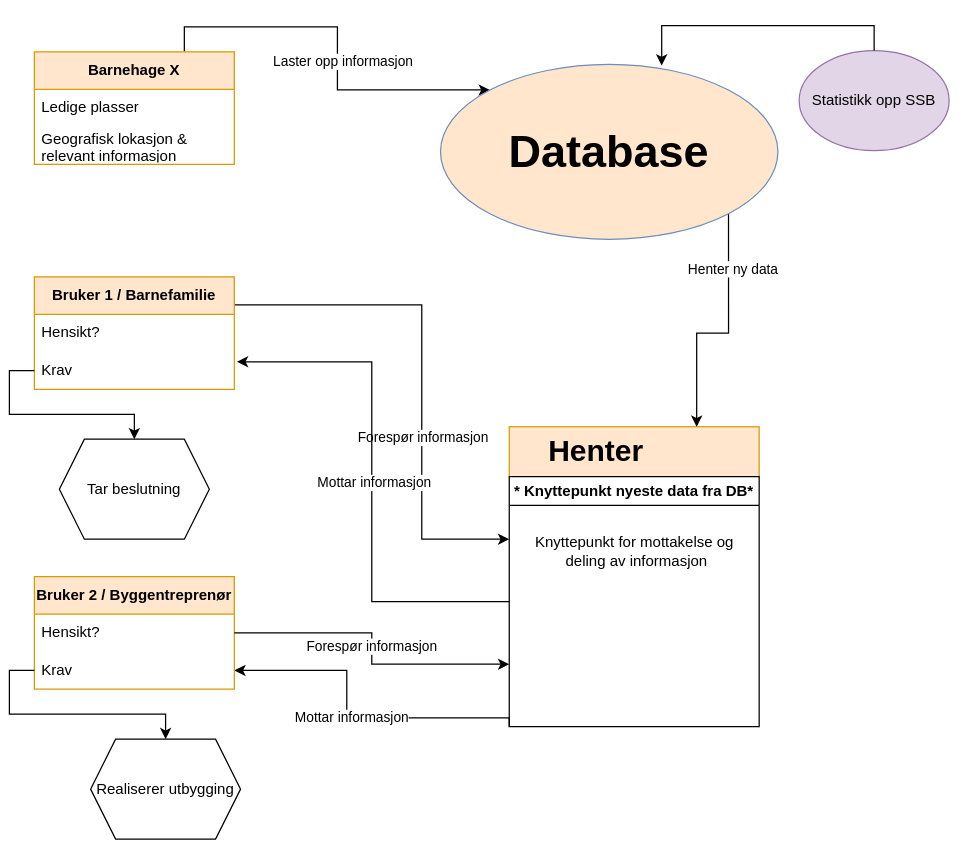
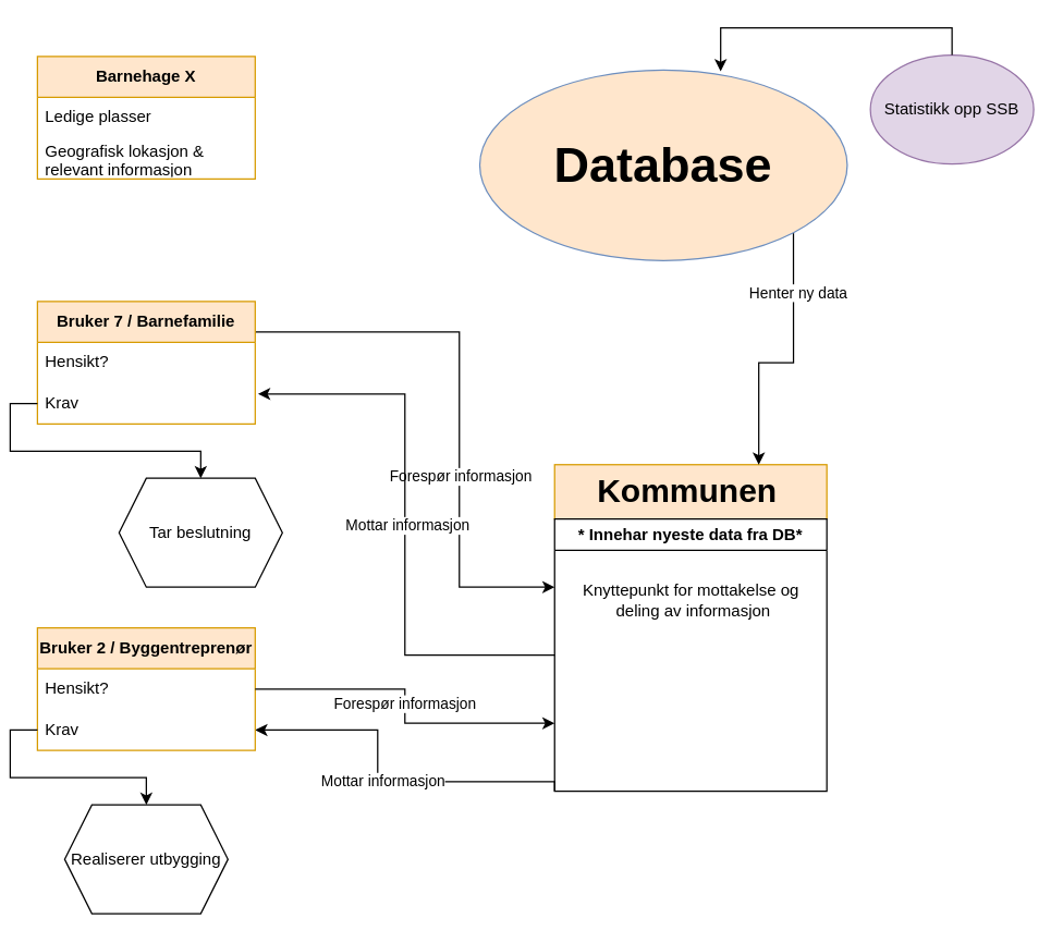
  <mxCell id="0" />
  <mxCell id="1" parent="0" />
  <mxCell id="2" style="edgeStyle=orthogonalEdgeStyle;rounded=0;orthogonalLoop=1;jettySize=auto;html=1;exitX=1;exitY=0.25;exitDx=0;exitDy=0;entryX=0;entryY=0.25;entryDx=0;entryDy=0;" edge="1" parent="1" source="4" target="10"><mxGeometry relative="1" as="geometry"><Array as="points"><mxPoint x="330" y="244" /><mxPoint x="330" y="431" /></Array></mxGeometry></mxCell>
  <mxCell id="3" value="Forespør informasjon" style="edgeLabel;html=1;align=center;verticalAlign=middle;resizable=0;points=[];" vertex="1" connectable="0" parent="2"><mxGeometry x="0.252" relative="1" as="geometry"><mxPoint y="1" as="offset" /></mxGeometry></mxCell>
- <mxCell id="4" value="&lt;b&gt;Bruker 1 / Barnefamilie&lt;/b&gt;" style="swimlane;fontStyle=0;childLayout=stackLayout;horizontal=1;startSize=30;horizontalStack=0;resizeParent=1;resizeParentMax=0;resizeLast=0;collapsible=1;marginBottom=0;whiteSpace=wrap;html=1;fillColor=#ffe6cc;strokeColor=#d79b00;" vertex="1" parent="1"><mxGeometry x="20" y="221" width="160" height="90" as="geometry" /></mxCell>
+ <mxCell id="4" value="&lt;b&gt;Bruker 7 / Barnefamilie&lt;/b&gt;" style="swimlane;fontStyle=0;childLayout=stackLayout;horizontal=1;startSize=30;horizontalStack=0;resizeParent=1;resizeParentMax=0;resizeLast=0;collapsible=1;marginBottom=0;whiteSpace=wrap;html=1;fillColor=#ffe6cc;strokeColor=#d79b00;" vertex="1" parent="1"><mxGeometry x="20" y="221" width="160" height="90" as="geometry" /></mxCell>
  <mxCell id="5" value="Hensikt?" style="text;strokeColor=none;fillColor=none;align=left;verticalAlign=middle;spacingLeft=4;spacingRight=4;overflow=hidden;points=[[0,0.5],[1,0.5]];portConstraint=eastwest;rotatable=0;whiteSpace=wrap;html=1;" vertex="1" parent="4"><mxGeometry y="30" width="160" height="30" as="geometry" /></mxCell>
  <mxCell id="6" value="Krav" style="text;strokeColor=none;fillColor=none;align=left;verticalAlign=middle;spacingLeft=4;spacingRight=4;overflow=hidden;points=[[0,0.5],[1,0.5]];portConstraint=eastwest;rotatable=0;whiteSpace=wrap;html=1;" vertex="1" parent="4"><mxGeometry y="60" width="160" height="30" as="geometry" /></mxCell>
- <mxCell id="7" value="&lt;h1&gt;&amp;nbsp; &amp;nbsp; Henter&lt;/h1&gt;&lt;p&gt;&lt;br&gt;&lt;/p&gt;" style="text;html=1;strokeColor=#d79b00;fillColor=#ffe6cc;spacing=5;spacingTop=-20;whiteSpace=wrap;overflow=hidden;rounded=0;" vertex="1" parent="1"><mxGeometry x="400" y="341" width="200" height="40" as="geometry" /></mxCell>
+ <mxCell id="7" value="&lt;h1&gt;&amp;nbsp; &amp;nbsp; Kommunen&lt;/h1&gt;&lt;p&gt;&lt;br&gt;&lt;/p&gt;" style="text;html=1;strokeColor=#d79b00;fillColor=#ffe6cc;spacing=5;spacingTop=-20;whiteSpace=wrap;overflow=hidden;rounded=0;" vertex="1" parent="1"><mxGeometry x="400" y="341" width="200" height="40" as="geometry" /></mxCell>
  <mxCell id="8" style="edgeStyle=orthogonalEdgeStyle;rounded=0;orthogonalLoop=1;jettySize=auto;html=1;exitX=0;exitY=1;exitDx=0;exitDy=0;entryX=1;entryY=0.5;entryDx=0;entryDy=0;" edge="1" parent="1" source="10" target="14"><mxGeometry relative="1" as="geometry"><Array as="points"><mxPoint x="400" y="574" /><mxPoint x="270" y="574" /><mxPoint x="270" y="536" /></Array></mxGeometry></mxCell>
  <mxCell id="9" value="Mottar informasjon" style="edgeLabel;html=1;align=center;verticalAlign=middle;resizable=0;points=[];" vertex="1" connectable="0" parent="8"><mxGeometry x="0.043" y="-3" relative="1" as="geometry"><mxPoint as="offset" /></mxGeometry></mxCell>
- <mxCell id="10" value="* Knyttepunkt nyeste data fra DB*" style="swimlane;whiteSpace=wrap;html=1;" vertex="1" parent="1"><mxGeometry x="400" y="381" width="200" height="200" as="geometry" /></mxCell>
+ <mxCell id="10" value="* Innehar nyeste data fra DB*" style="swimlane;whiteSpace=wrap;html=1;" vertex="1" parent="1"><mxGeometry x="400" y="381" width="200" height="200" as="geometry" /></mxCell>
  <mxCell id="11" value="Knyttepunkt for mottakelse og&lt;br&gt;&amp;nbsp;deling av informasjon&lt;br&gt;" style="text;html=1;align=center;verticalAlign=middle;resizable=0;points=[];autosize=1;strokeColor=none;fillColor=none;" vertex="1" parent="10"><mxGeometry x="10" y="40" width="180" height="40" as="geometry" /></mxCell>
  <mxCell id="12" value="&lt;b&gt;Bruker 2 / Byggentreprenør&lt;/b&gt;" style="swimlane;fontStyle=0;childLayout=stackLayout;horizontal=1;startSize=30;horizontalStack=0;resizeParent=1;resizeParentMax=0;resizeLast=0;collapsible=1;marginBottom=0;whiteSpace=wrap;html=1;fillColor=#ffe6cc;strokeColor=#d79b00;" vertex="1" parent="1"><mxGeometry x="20" y="461" width="160" height="90" as="geometry" /></mxCell>
  <mxCell id="13" value="Hensikt?" style="text;strokeColor=none;fillColor=none;align=left;verticalAlign=middle;spacingLeft=4;spacingRight=4;overflow=hidden;points=[[0,0.5],[1,0.5]];portConstraint=eastwest;rotatable=0;whiteSpace=wrap;html=1;" vertex="1" parent="12"><mxGeometry y="30" width="160" height="30" as="geometry" /></mxCell>
  <mxCell id="14" value="Krav" style="text;strokeColor=none;fillColor=none;align=left;verticalAlign=middle;spacingLeft=4;spacingRight=4;overflow=hidden;points=[[0,0.5],[1,0.5]];portConstraint=eastwest;rotatable=0;whiteSpace=wrap;html=1;" vertex="1" parent="12"><mxGeometry y="60" width="160" height="30" as="geometry" /></mxCell>
- <mxCell id="15" value="Realiserer utbygging" style="shape=hexagon;perimeter=hexagonPerimeter2;whiteSpace=wrap;html=1;fixedSize=1;" vertex="1" parent="1"><mxGeometry x="65" y="591" width="120" height="80" as="geometry" /></mxCell>
- <mxCell id="16" value="Tar beslutning" style="shape=hexagon;perimeter=hexagonPerimeter2;whiteSpace=wrap;html=1;fixedSize=1;" vertex="1" parent="1"><mxGeometry x="40" y="351" width="120" height="80" as="geometry" /></mxCell>
+ <mxCell id="15" value="Realiserer utbygging" style="shape=hexagon;perimeter=hexagonPerimeter2;whiteSpace=wrap;html=1;fixedSize=1;" vertex="1" parent="1"><mxGeometry x="40" y="591" width="120" height="80" as="geometry" /></mxCell>
+ <mxCell id="16" value="Tar beslutning" style="shape=hexagon;perimeter=hexagonPerimeter2;whiteSpace=wrap;html=1;fixedSize=1;" vertex="1" parent="1"><mxGeometry x="80" y="351" width="120" height="80" as="geometry" /></mxCell>
  <mxCell id="17" style="edgeStyle=orthogonalEdgeStyle;rounded=0;orthogonalLoop=1;jettySize=auto;html=1;exitX=0;exitY=0.5;exitDx=0;exitDy=0;entryX=0.5;entryY=0;entryDx=0;entryDy=0;" edge="1" parent="1" source="6" target="16"><mxGeometry relative="1" as="geometry" /></mxCell>
  <mxCell id="18" value="Statistikk opp SSB" style="ellipse;whiteSpace=wrap;html=1;fillColor=#e1d5e7;strokeColor=#9673a6;" vertex="1" parent="1"><mxGeometry x="632" y="40" width="120" height="80" as="geometry" /></mxCell>
- <mxCell id="19" style="edgeStyle=orthogonalEdgeStyle;rounded=0;orthogonalLoop=1;jettySize=auto;html=1;exitX=0.75;exitY=0;exitDx=0;exitDy=0;entryX=0;entryY=0;entryDx=0;entryDy=0;" edge="1" parent="1" source="21" target="27"><mxGeometry relative="1" as="geometry" /></mxCell>
- <mxCell id="20" value="Laster opp informasjon" style="edgeLabel;html=1;align=center;verticalAlign=middle;resizable=0;points=[];" vertex="1" connectable="0" parent="19"><mxGeometry x="0.07" y="4" relative="1" as="geometry"><mxPoint y="1" as="offset" /></mxGeometry></mxCell>
  <mxCell id="21" value="&lt;b&gt;Barnehage X&lt;/b&gt;" style="swimlane;fontStyle=0;childLayout=stackLayout;horizontal=1;startSize=30;horizontalStack=0;resizeParent=1;resizeParentMax=0;resizeLast=0;collapsible=1;marginBottom=0;whiteSpace=wrap;html=1;fillColor=#ffe6cc;strokeColor=#d79b00;" vertex="1" parent="1"><mxGeometry x="20" y="41" width="160" height="90" as="geometry" /></mxCell>
  <mxCell id="22" value="Ledige plasser" style="text;strokeColor=none;fillColor=none;align=left;verticalAlign=middle;spacingLeft=4;spacingRight=4;overflow=hidden;points=[[0,0.5],[1,0.5]];portConstraint=eastwest;rotatable=0;whiteSpace=wrap;html=1;" vertex="1" parent="21"><mxGeometry y="30" width="160" height="30" as="geometry" /></mxCell>
  <mxCell id="23" value="Geografisk lokasjon &amp;amp;&lt;br&gt;relevant informasjon" style="text;strokeColor=none;fillColor=none;align=left;verticalAlign=middle;spacingLeft=4;spacingRight=4;overflow=hidden;points=[[0,0.5],[1,0.5]];portConstraint=eastwest;rotatable=0;whiteSpace=wrap;html=1;" vertex="1" parent="21"><mxGeometry y="60" width="160" height="30" as="geometry" /></mxCell>
  <mxCell id="24" style="edgeStyle=orthogonalEdgeStyle;rounded=0;orthogonalLoop=1;jettySize=auto;html=1;exitX=0;exitY=0.5;exitDx=0;exitDy=0;entryX=0.5;entryY=0;entryDx=0;entryDy=0;" edge="1" parent="1" source="14" target="15"><mxGeometry relative="1" as="geometry" /></mxCell>
  <mxCell id="25" style="edgeStyle=orthogonalEdgeStyle;rounded=0;orthogonalLoop=1;jettySize=auto;html=1;exitX=1;exitY=1;exitDx=0;exitDy=0;entryX=0.75;entryY=0;entryDx=0;entryDy=0;" edge="1" parent="1" source="27" target="7"><mxGeometry relative="1" as="geometry" /></mxCell>
  <mxCell id="26" value="Henter ny data" style="edgeLabel;html=1;align=center;verticalAlign=middle;resizable=0;points=[];" vertex="1" connectable="0" parent="25"><mxGeometry x="-0.551" y="3" relative="1" as="geometry"><mxPoint as="offset" /></mxGeometry></mxCell>
  <mxCell id="27" value="&lt;font style=&quot;font-size: 36px;&quot;&gt;&lt;b style=&quot;&quot;&gt;Database&lt;/b&gt;&lt;/font&gt;" style="ellipse;whiteSpace=wrap;html=1;fillColor=#ffe6cc;strokeColor=#6c8ebf;" vertex="1" parent="1"><mxGeometry x="345" y="51" width="270" height="140" as="geometry" /></mxCell>
  <mxCell id="28" style="edgeStyle=orthogonalEdgeStyle;rounded=0;orthogonalLoop=1;jettySize=auto;html=1;exitX=0;exitY=0.5;exitDx=0;exitDy=0;entryX=1.013;entryY=0.267;entryDx=0;entryDy=0;entryPerimeter=0;" edge="1" parent="1" source="10" target="6"><mxGeometry relative="1" as="geometry" /></mxCell>
  <mxCell id="29" value="Mottar informasjon" style="edgeLabel;html=1;align=center;verticalAlign=middle;resizable=0;points=[];" vertex="1" connectable="0" parent="28"><mxGeometry x="0.005" y="-1" relative="1" as="geometry"><mxPoint as="offset" /></mxGeometry></mxCell>
  <mxCell id="30" style="edgeStyle=orthogonalEdgeStyle;rounded=0;orthogonalLoop=1;jettySize=auto;html=1;entryX=0;entryY=0.75;entryDx=0;entryDy=0;" edge="1" parent="1" source="13" target="10"><mxGeometry relative="1" as="geometry" /></mxCell>
  <mxCell id="31" value="Forespør informasjon" style="edgeLabel;html=1;align=center;verticalAlign=middle;resizable=0;points=[];" vertex="1" connectable="0" parent="30"><mxGeometry x="-0.02" y="-1" relative="1" as="geometry"><mxPoint as="offset" /></mxGeometry></mxCell>
  <mxCell id="32" style="edgeStyle=orthogonalEdgeStyle;rounded=0;orthogonalLoop=1;jettySize=auto;html=1;exitX=0.5;exitY=0;exitDx=0;exitDy=0;" edge="1" parent="1" source="18"><mxGeometry relative="1" as="geometry"><mxPoint x="522" y="52" as="targetPoint" /><Array as="points"><mxPoint x="692" y="20" /><mxPoint x="522" y="20" /></Array></mxGeometry></mxCell>
